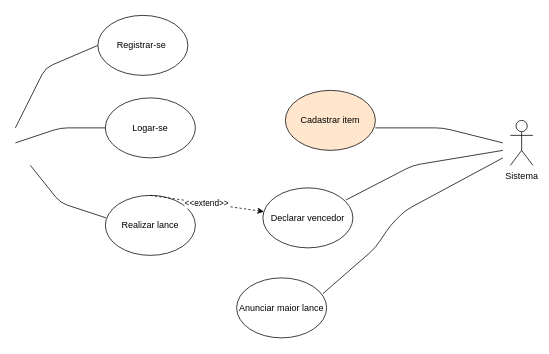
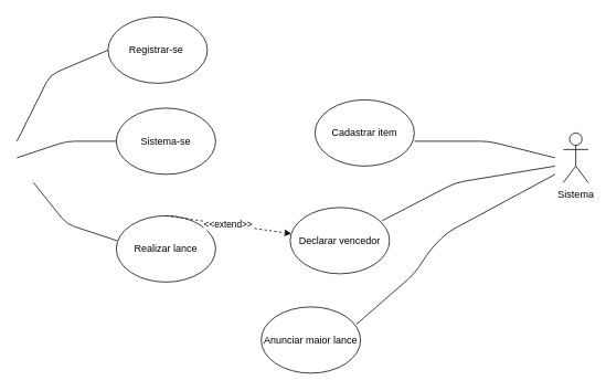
  <mxCell id="0" />
  <mxCell id="1" parent="0" />
  <mxCell id="2" value="Registrar-se&amp;nbsp;" style="ellipse;whiteSpace=wrap;html=1;" vertex="1" parent="1"><mxGeometry x="130" y="20" width="120" height="80" as="geometry" /></mxCell>
  <mxCell id="3" value="" style="endArrow=none;html=1;entryX=0;entryY=0.5;entryDx=0;entryDy=0;" edge="1" parent="1" target="2"><mxGeometry width="50" height="50" relative="1" as="geometry"><mxPoint x="20" y="170" as="sourcePoint" /><mxPoint x="70" y="100" as="targetPoint" /><Array as="points"><mxPoint x="60" y="90" /></Array></mxGeometry></mxCell>
  <mxCell id="4" value="Sistema" style="shape=umlActor;verticalLabelPosition=bottom;labelBackgroundColor=#ffffff;verticalAlign=top;html=1;outlineConnect=0;" vertex="1" parent="1"><mxGeometry x="680" y="160" width="30" height="60" as="geometry" /></mxCell>
- <mxCell id="5" value="Logar-se" style="ellipse;whiteSpace=wrap;html=1;" vertex="1" parent="1"><mxGeometry x="140" y="130" width="120" height="80" as="geometry" /></mxCell>
+ <mxCell id="5" value="Sistema-se" style="ellipse;whiteSpace=wrap;html=1;" vertex="1" parent="1"><mxGeometry x="140" y="130" width="120" height="80" as="geometry" /></mxCell>
  <mxCell id="6" value="" style="endArrow=none;html=1;entryX=0;entryY=0.5;entryDx=0;entryDy=0;" edge="1" parent="1" target="5"><mxGeometry width="50" height="50" relative="1" as="geometry"><mxPoint x="20" y="190" as="sourcePoint" /><mxPoint x="100" y="190" as="targetPoint" /><Array as="points"><mxPoint x="80" y="170" /></Array></mxGeometry></mxCell>
  <mxCell id="7" value="Realizar lance" style="ellipse;whiteSpace=wrap;html=1;" vertex="1" parent="1"><mxGeometry x="140" y="260" width="120" height="80" as="geometry" /></mxCell>
  <mxCell id="8" value="" style="endArrow=none;html=1;entryX=0.008;entryY=0.375;entryDx=0;entryDy=0;entryPerimeter=0;" edge="1" parent="1" target="7"><mxGeometry width="50" height="50" relative="1" as="geometry"><mxPoint x="40" y="220" as="sourcePoint" /><mxPoint x="90" y="250" as="targetPoint" /><Array as="points"><mxPoint x="80" y="270" /></Array></mxGeometry></mxCell>
  <mxCell id="9" value="&amp;lt;&amp;lt;extend&amp;gt;&amp;gt;" style="endArrow=classic;dashed=1;html=1;exitX=0.5;exitY=0;exitDx=0;exitDy=0;endFill=1;" edge="1" parent="1" source="7" target="12"><mxGeometry width="50" height="50" relative="1" as="geometry"><mxPoint x="190" y="270" as="sourcePoint" /><mxPoint x="240" y="220" as="targetPoint" /></mxGeometry></mxCell>
  <mxCell id="10" value="Anunciar maior lance" style="ellipse;whiteSpace=wrap;html=1;" vertex="1" parent="1"><mxGeometry x="315" y="370" width="120" height="80" as="geometry" /></mxCell>
  <mxCell id="11" value="" style="endArrow=none;html=1;exitX=0.958;exitY=0.263;exitDx=0;exitDy=0;exitPerimeter=0;" edge="1" parent="1" source="10"><mxGeometry width="50" height="50" relative="1" as="geometry"><mxPoint x="520" y="340" as="sourcePoint" /><mxPoint x="670" y="210" as="targetPoint" /><Array as="points"><mxPoint x="500" y="330" /><mxPoint x="520" y="300" /><mxPoint x="540" y="280" /></Array></mxGeometry></mxCell>
  <mxCell id="12" value="Declarar vencedor" style="ellipse;whiteSpace=wrap;html=1;" vertex="1" parent="1"><mxGeometry x="350" y="250" width="120" height="80" as="geometry" /></mxCell>
  <mxCell id="13" value="" style="endArrow=none;html=1;exitX=0.925;exitY=0.2;exitDx=0;exitDy=0;exitPerimeter=0;" edge="1" parent="1" source="12"><mxGeometry width="50" height="50" relative="1" as="geometry"><mxPoint x="480" y="260" as="sourcePoint" /><mxPoint x="670" y="200" as="targetPoint" /><Array as="points"><mxPoint x="550" y="220" /></Array></mxGeometry></mxCell>
- <mxCell id="14" value="Cadastrar item" style="ellipse;whiteSpace=wrap;html=1;fillColor=#ffe6cc;" vertex="1" parent="1"><mxGeometry x="380" y="120" width="120" height="80" as="geometry" /></mxCell>
+ <mxCell id="14" value="Cadastrar item" style="ellipse;whiteSpace=wrap;html=1;" vertex="1" parent="1"><mxGeometry x="380" y="120" width="120" height="80" as="geometry" /></mxCell>
  <mxCell id="15" value="" style="endArrow=none;html=1;exitX=1;exitY=0.625;exitDx=0;exitDy=0;exitPerimeter=0;" edge="1" parent="1" source="14"><mxGeometry width="50" height="50" relative="1" as="geometry"><mxPoint x="520" y="190" as="sourcePoint" /><mxPoint x="670" y="190" as="targetPoint" /><Array as="points"><mxPoint x="590" y="170" /></Array></mxGeometry></mxCell>
